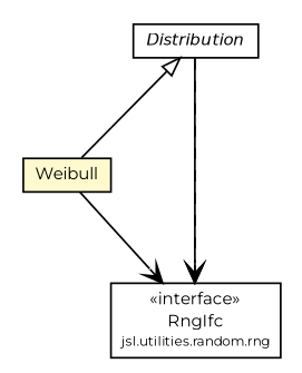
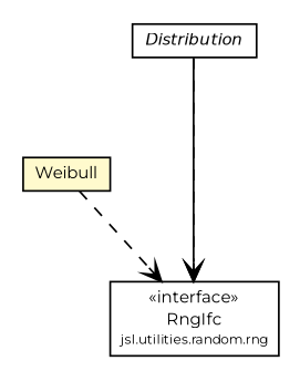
  digraph {
    fontname=Montserrat
    nodesep=0.25
    ranksep=0.5
    node [fontcolor=black fontname=Montserrat fontsize=9.0 shape=plaintext]
    edge [arrowhead=open color=black fontcolor=black fontname=Montserrat fontsize=10.0 headport=p labelfontname=Helvetica labelfontsize=10 tailport=p]
    n1 [label=<<table title="jsl.utilities.random.distributions.Weibull" border="0" cellborder="1" cellspacing="0" cellpadding="2" port="p" bgcolor="lemonChiffon" href="./Weibull.html"> 		<tr><td><table border="0" cellspacing="0" cellpadding="1"> <tr><td align="center" balign="center"> Weibull </td></tr> 		</table></td></tr> 		</table>>]
    n2 [label=<<table title="jsl.utilities.random.rng.RngIfc" border="0" cellborder="1" cellspacing="0" cellpadding="2" port="p" href="../rng/RngIfc.html"> 		<tr><td><table border="0" cellspacing="0" cellpadding="1"> <tr><td align="center" balign="center"> &#171;interface&#187; </td></tr> <tr><td align="center" balign="center"> RngIfc </td></tr> <tr><td align="center" balign="center"><font point-size="7.0"> jsl.utilities.random.rng </font></td></tr> 		</table></td></tr> 		</table>>]
    n3 [label=<<table title="jsl.utilities.random.distributions.Distribution" border="0" cellborder="1" cellspacing="0" cellpadding="2" port="p" href="./Distribution.html"> 		<tr><td><table border="0" cellspacing="0" cellpadding="1"> <tr><td align="center" balign="center"><font face="Helvetica-Oblique"> Distribution </font></td></tr> 		</table></td></tr> 		</table>>]
-   n1 -> n2 [style=solid]
-   n3 -> n1 [arrowtail=empty dir=back fontsize=10 arrowhead="" color="" fontcolor=""]
+   n1 -> n2 [style=dashed]
    n3 -> n2
    n3 -> n2 [style=dashed]
  }
